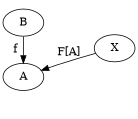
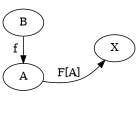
  digraph {
    rankdir=LR
    node [group=upper]
    edge [style=invis]
    A
    B [group=lower]
    X
    X2 [group=lower style=invis]
    subgraph sub_1 {
      rank=same
      A
      B
    }
    subgraph sub_2 {
      rank=same
      X
      X2
    }
    B -> A [label=f style=""]
-   X -> A [label="F[A]" style=""]
+   A -> X [label="F[A]" style=""]
    X -> B [label="F[B]"]
    X -> X2
    X2 -> B
  }
